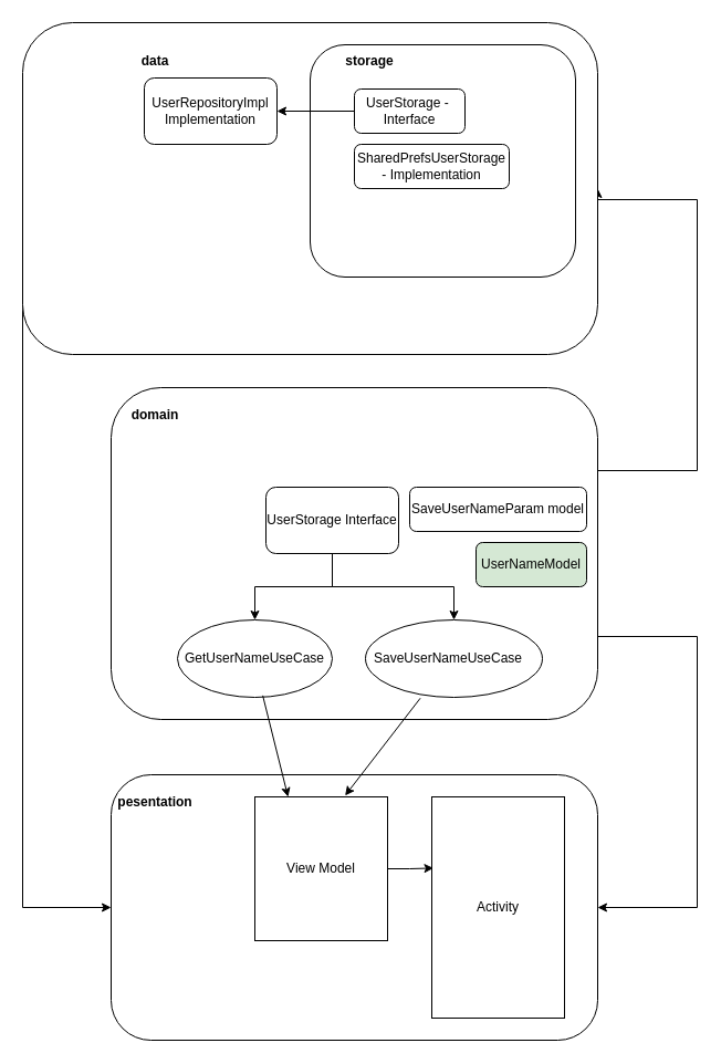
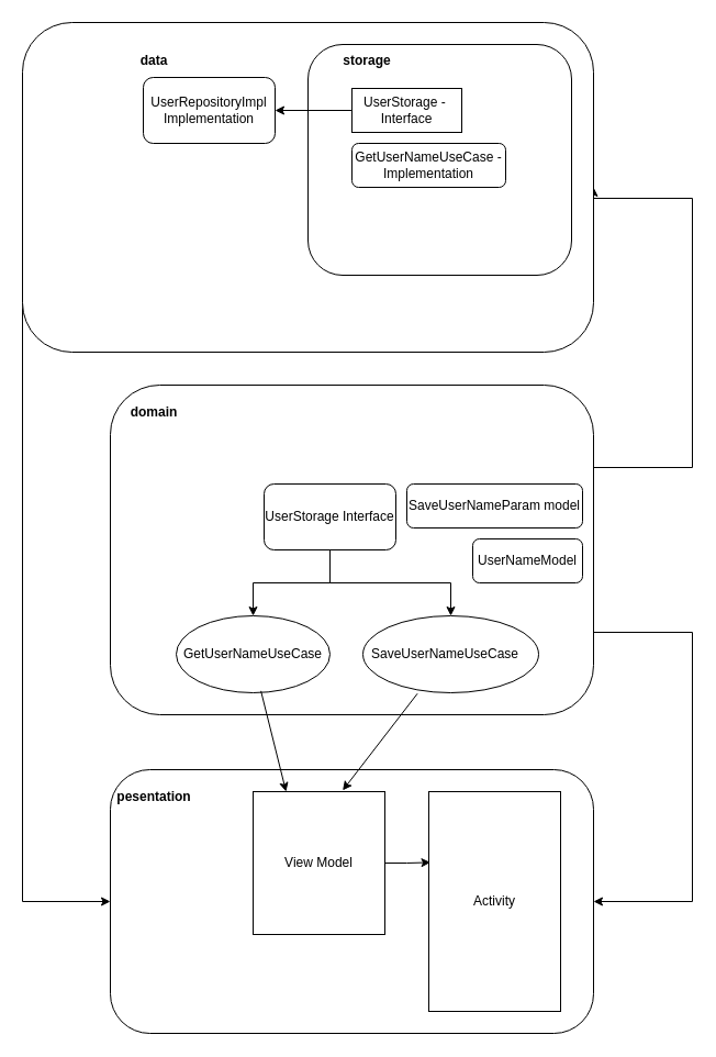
  <mxCell id="0" />
  <mxCell id="1" parent="0" />
  <mxCell id="2" style="edgeStyle=orthogonalEdgeStyle;rounded=0;orthogonalLoop=1;jettySize=auto;html=1;exitX=1;exitY=0.75;exitDx=0;exitDy=0;entryX=1;entryY=0.5;entryDx=0;entryDy=0;" edge="1" parent="1" source="4" target="5"><mxGeometry relative="1" as="geometry"><Array as="points"><mxPoint x="630" y="575" /><mxPoint x="630" y="820" /></Array></mxGeometry></mxCell>
  <mxCell id="3" style="edgeStyle=orthogonalEdgeStyle;rounded=0;orthogonalLoop=1;jettySize=auto;html=1;exitX=1;exitY=0.25;exitDx=0;exitDy=0;entryX=1;entryY=0.5;entryDx=0;entryDy=0;" edge="1" parent="1" source="4" target="14"><mxGeometry relative="1" as="geometry"><Array as="points"><mxPoint x="630" y="425" /><mxPoint x="630" y="180" /></Array></mxGeometry></mxCell>
  <mxCell id="4" value="" style="rounded=1;whiteSpace=wrap;html=1;" vertex="1" parent="1"><mxGeometry x="100" y="350" width="440" height="300" as="geometry" /></mxCell>
  <mxCell id="5" value="" style="rounded=1;whiteSpace=wrap;html=1;" vertex="1" parent="1"><mxGeometry x="100" y="700" width="440" height="240" as="geometry" /></mxCell>
  <mxCell id="6" value="Activity" style="rounded=0;whiteSpace=wrap;html=1;" vertex="1" parent="1"><mxGeometry x="390" y="720" width="120" height="200" as="geometry" /></mxCell>
  <mxCell id="7" value="&lt;b&gt;pesentation&lt;/b&gt;" style="text;html=1;strokeColor=none;fillColor=none;align=center;verticalAlign=middle;whiteSpace=wrap;rounded=0;" vertex="1" parent="1"><mxGeometry x="110" y="710" width="60" height="30" as="geometry" /></mxCell>
  <mxCell id="8" value="&lt;b&gt;domain&lt;/b&gt;" style="text;html=1;strokeColor=none;fillColor=none;align=center;verticalAlign=middle;whiteSpace=wrap;rounded=0;" vertex="1" parent="1"><mxGeometry x="110" y="360" width="60" height="30" as="geometry" /></mxCell>
  <mxCell id="9" value="" style="ellipse;whiteSpace=wrap;html=1;" vertex="1" parent="1"><mxGeometry x="160" y="560" width="140" height="70" as="geometry" /></mxCell>
  <mxCell id="10" value="" style="ellipse;whiteSpace=wrap;html=1;" vertex="1" parent="1"><mxGeometry x="330" y="560" width="160" height="70" as="geometry" /></mxCell>
  <mxCell id="11" value="GetUserNameUseCase" style="text;html=1;strokeColor=none;fillColor=none;align=center;verticalAlign=middle;whiteSpace=wrap;rounded=0;" vertex="1" parent="1"><mxGeometry x="200" y="580" width="60" height="30" as="geometry" /></mxCell>
  <mxCell id="12" value="SaveUserNameUseCase" style="text;html=1;strokeColor=none;fillColor=none;align=center;verticalAlign=middle;whiteSpace=wrap;rounded=0;" vertex="1" parent="1"><mxGeometry x="375" y="580" width="60" height="30" as="geometry" /></mxCell>
  <mxCell id="13" style="edgeStyle=orthogonalEdgeStyle;rounded=0;orthogonalLoop=1;jettySize=auto;html=1;exitX=0;exitY=0.5;exitDx=0;exitDy=0;entryX=0;entryY=0.5;entryDx=0;entryDy=0;" edge="1" parent="1" source="14" target="5"><mxGeometry relative="1" as="geometry"><Array as="points"><mxPoint x="20" y="180" /><mxPoint x="20" y="820" /></Array></mxGeometry></mxCell>
  <mxCell id="14" value="" style="rounded=1;whiteSpace=wrap;html=1;" vertex="1" parent="1"><mxGeometry x="20" y="20" width="520" height="300" as="geometry" /></mxCell>
  <mxCell id="15" value="&lt;b&gt;data&lt;/b&gt;" style="text;html=1;strokeColor=none;fillColor=none;align=center;verticalAlign=middle;whiteSpace=wrap;rounded=0;" vertex="1" parent="1"><mxGeometry x="110" y="40" width="60" height="30" as="geometry" /></mxCell>
  <mxCell id="16" value="UserRepositoryImpl Implementation" style="rounded=1;whiteSpace=wrap;html=1;" vertex="1" parent="1"><mxGeometry x="130" width="120" height="60" as="geometry" y="70" /></mxCell>
- <mxCell id="17" value="UserNameModel" style="rounded=1;whiteSpace=wrap;html=1;fillColor=#d5e8d4;" vertex="1" parent="1"><mxGeometry x="430" y="490" width="100" height="40" as="geometry" /></mxCell>
+ <mxCell id="17" value="UserNameModel" style="rounded=1;whiteSpace=wrap;html=1;" vertex="1" parent="1"><mxGeometry x="430" y="490" width="100" height="40" as="geometry" /></mxCell>
  <mxCell id="18" value="SaveUserNameParam model" style="rounded=1;whiteSpace=wrap;html=1;" vertex="1" parent="1"><mxGeometry x="370" y="440" width="160" height="40" as="geometry" /></mxCell>
  <mxCell id="19" style="edgeStyle=orthogonalEdgeStyle;rounded=0;orthogonalLoop=1;jettySize=auto;html=1;exitX=0.5;exitY=1;exitDx=0;exitDy=0;" edge="1" parent="1" source="20" target="10"><mxGeometry relative="1" as="geometry" /></mxCell>
  <mxCell id="20" value="UserStorage Interface" style="rounded=1;whiteSpace=wrap;html=1;" vertex="1" parent="1"><mxGeometry x="240" y="440" width="120" height="60" as="geometry" /></mxCell>
  <mxCell id="21" style="edgeStyle=orthogonalEdgeStyle;rounded=0;orthogonalLoop=1;jettySize=auto;html=1;exitX=0.5;exitY=1;exitDx=0;exitDy=0;" edge="1" parent="1" source="20" target="9"><mxGeometry relative="1" as="geometry" /></mxCell>
  <mxCell id="22" value="" style="rounded=1;whiteSpace=wrap;html=1;" vertex="1" parent="1"><mxGeometry x="280" y="40" width="240" height="210" as="geometry" /></mxCell>
- <mxCell id="23" value="SharedPrefsUserStorage - Implementation" style="rounded=1;whiteSpace=wrap;html=1;" vertex="1" parent="1"><mxGeometry x="320" y="130" width="140" height="40" as="geometry" /></mxCell>
+ <mxCell id="23" value="GetUserNameUseCase - Implementation" style="rounded=1;whiteSpace=wrap;html=1;" vertex="1" parent="1"><mxGeometry x="320" y="130" width="140" height="40" as="geometry" /></mxCell>
  <mxCell id="24" style="edgeStyle=orthogonalEdgeStyle;rounded=0;orthogonalLoop=1;jettySize=auto;html=1;exitX=0;exitY=0.5;exitDx=0;exitDy=0;" edge="1" parent="1" source="25" target="16"><mxGeometry relative="1" as="geometry" /></mxCell>
- <mxCell id="25" value="UserStorage -&amp;nbsp; Interface" style="rounded=1;whiteSpace=wrap;html=1;" vertex="1" parent="1"><mxGeometry x="320" y="80" width="100" height="40" as="geometry" /></mxCell>
+ <mxCell id="25" value="UserStorage -&amp;nbsp; Interface" style="whiteSpace=wrap;html=1;rounded=0;" vertex="1" parent="1"><mxGeometry x="320" y="80" width="100" height="40" as="geometry" /></mxCell>
  <mxCell id="26" value="&lt;b&gt;storage&lt;/b&gt;" style="text;html=1;strokeColor=none;fillColor=none;align=center;verticalAlign=middle;whiteSpace=wrap;rounded=0;" vertex="1" parent="1"><mxGeometry x="304" y="40" width="60" height="30" as="geometry" /></mxCell>
  <mxCell id="27" value="" style="endArrow=classic;html=1;rounded=0;exitX=0.551;exitY=0.977;exitDx=0;exitDy=0;exitPerimeter=0;entryX=0.25;entryY=0;entryDx=0;entryDy=0;" edge="1" parent="1" source="9" target="30"><mxGeometry width="50" height="50" relative="1" as="geometry"><mxPoint x="300" y="840" as="sourcePoint" /><mxPoint x="280" y="690" as="targetPoint" /></mxGeometry></mxCell>
  <mxCell id="28" value="" style="endArrow=classic;html=1;rounded=0;exitX=0.31;exitY=1.011;exitDx=0;exitDy=0;exitPerimeter=0;entryX=0.68;entryY=-0.009;entryDx=0;entryDy=0;entryPerimeter=0;" edge="1" parent="1" source="10" target="30"><mxGeometry width="50" height="50" relative="1" as="geometry"><mxPoint x="247" y="638" as="sourcePoint" /><mxPoint x="278" y="710" as="targetPoint" /></mxGeometry></mxCell>
  <mxCell id="29" style="edgeStyle=orthogonalEdgeStyle;rounded=0;orthogonalLoop=1;jettySize=auto;html=1;exitX=1;exitY=0.5;exitDx=0;exitDy=0;entryX=0.013;entryY=0.322;entryDx=0;entryDy=0;entryPerimeter=0;" edge="1" parent="1" source="30" target="6"><mxGeometry relative="1" as="geometry" /></mxCell>
  <mxCell id="30" value="View Model" style="rounded=0;whiteSpace=wrap;html=1;" vertex="1" parent="1"><mxGeometry x="230" y="720" width="120" height="130" as="geometry" /></mxCell>
